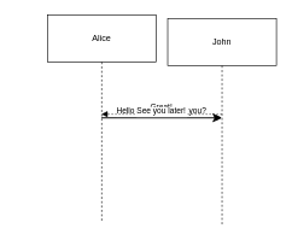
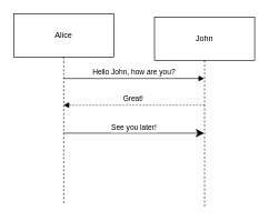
  <mxCell id="0" />
  <mxCell id="1" parent="0" />
- <mxCell id="2" value="Alice" style="shape=umlLifeline;perimeter=lifelinePerimeter;whiteSpace=wrap;container=1;dropTarget=0;collapsible=0;recursiveResize=0;outlineConnect=0;portConstraint=eastwest;newEdgeStyle={&quot;edgeStyle&quot;:&quot;elbowEdgeStyle&quot;,&quot;elbow&quot;:&quot;vertical&quot;,&quot;curved&quot;:0,&quot;rounded&quot;:0};size=65;" vertex="1" parent="1"><mxGeometry x="65" y="20" width="150" height="284" as="geometry" /></mxCell>
+ <mxCell id="2" value="Alice" style="shape=umlLifeline;perimeter=lifelinePerimeter;whiteSpace=wrap;container=1;dropTarget=0;collapsible=0;recursiveResize=0;outlineConnect=0;portConstraint=eastwest;newEdgeStyle={&quot;edgeStyle&quot;:&quot;elbowEdgeStyle&quot;,&quot;elbow&quot;:&quot;vertical&quot;,&quot;curved&quot;:0,&quot;rounded&quot;:0};size=65;" vertex="1" parent="1"><mxGeometry width="150" height="284" as="geometry" x="20" y="20" /></mxCell>
  <mxCell id="3" value="John" style="shape=umlLifeline;perimeter=lifelinePerimeter;whiteSpace=wrap;container=1;dropTarget=0;collapsible=0;recursiveResize=0;outlineConnect=0;portConstraint=eastwest;newEdgeStyle={&quot;edgeStyle&quot;:&quot;elbowEdgeStyle&quot;,&quot;elbow&quot;:&quot;vertical&quot;,&quot;curved&quot;:0,&quot;rounded&quot;:0};size=65;" vertex="1" parent="1"><mxGeometry x="231" y="25" width="150" height="284" as="geometry" /></mxCell>
  <mxCell id="4" value="Hello John, how are you?" style="verticalAlign=bottom;edgeStyle=elbowEdgeStyle;elbow=vertical;curved=0;rounded=0;endArrow=block;" edge="1" parent="1" source="2" target="3"><mxGeometry relative="1" as="geometry"><Array as="points"><mxPoint x="214" y="117" /></Array></mxGeometry></mxCell>
  <mxCell id="5" value="Great!" style="verticalAlign=bottom;edgeStyle=elbowEdgeStyle;elbow=vertical;curved=0;rounded=0;dashed=1;dashPattern=2 3;endArrow=block;" edge="1" parent="1" source="3" target="2"><mxGeometry relative="1" as="geometry"><Array as="points"><mxPoint x="217" y="157" /></Array></mxGeometry></mxCell>
  <mxCell id="6" value="See you later!" style="verticalAlign=bottom;edgeStyle=elbowEdgeStyle;elbow=vertical;curved=0;rounded=0;endArrow=classic;endSize=10;" edge="1" parent="1" source="2" target="3"><mxGeometry relative="1" as="geometry"><Array as="points"><mxPoint x="214" y="199" /></Array></mxGeometry></mxCell>
